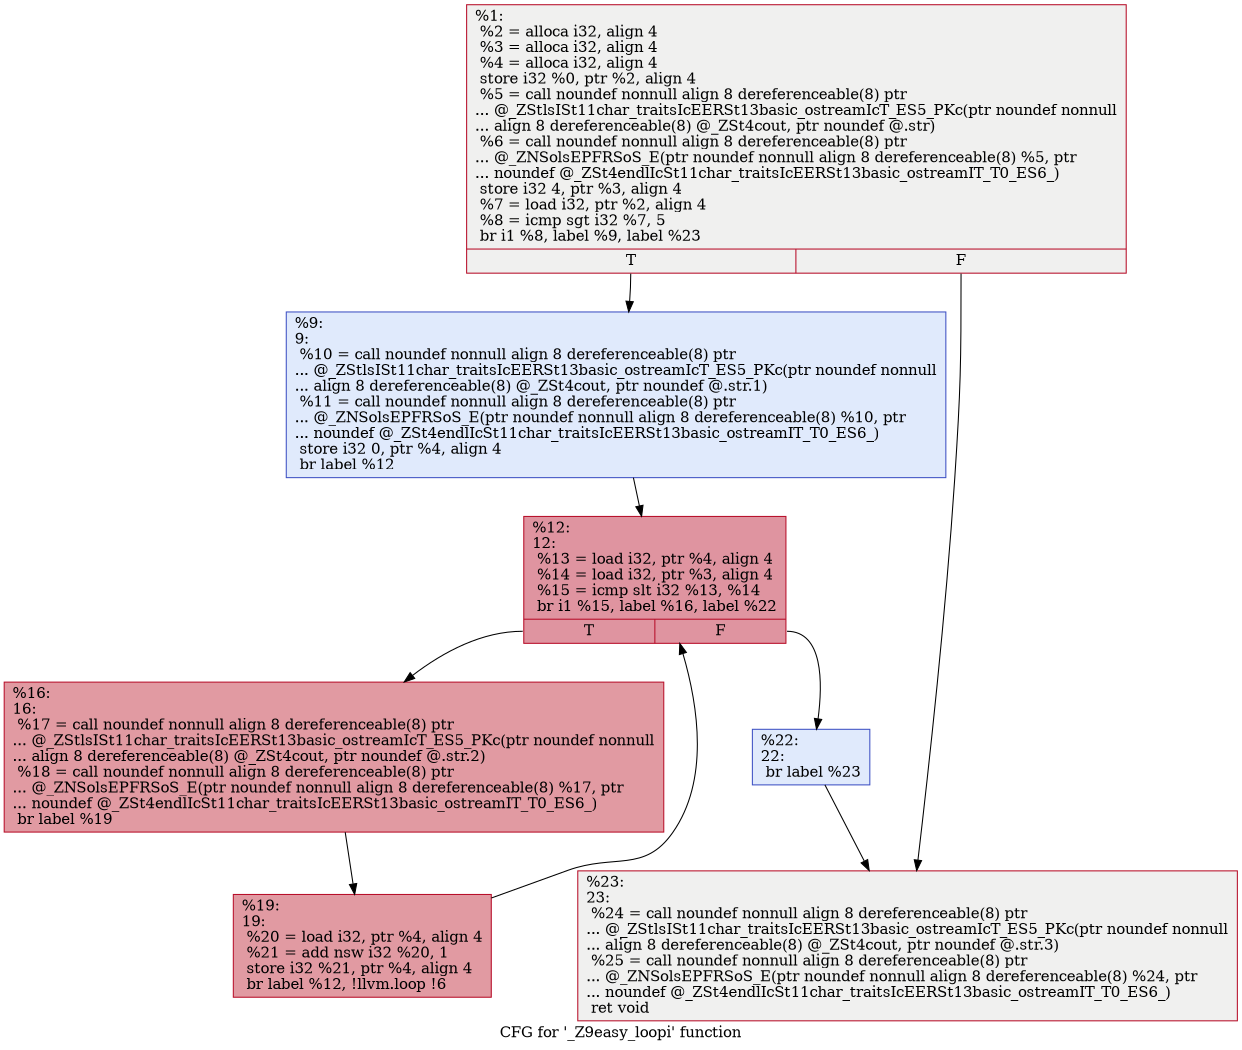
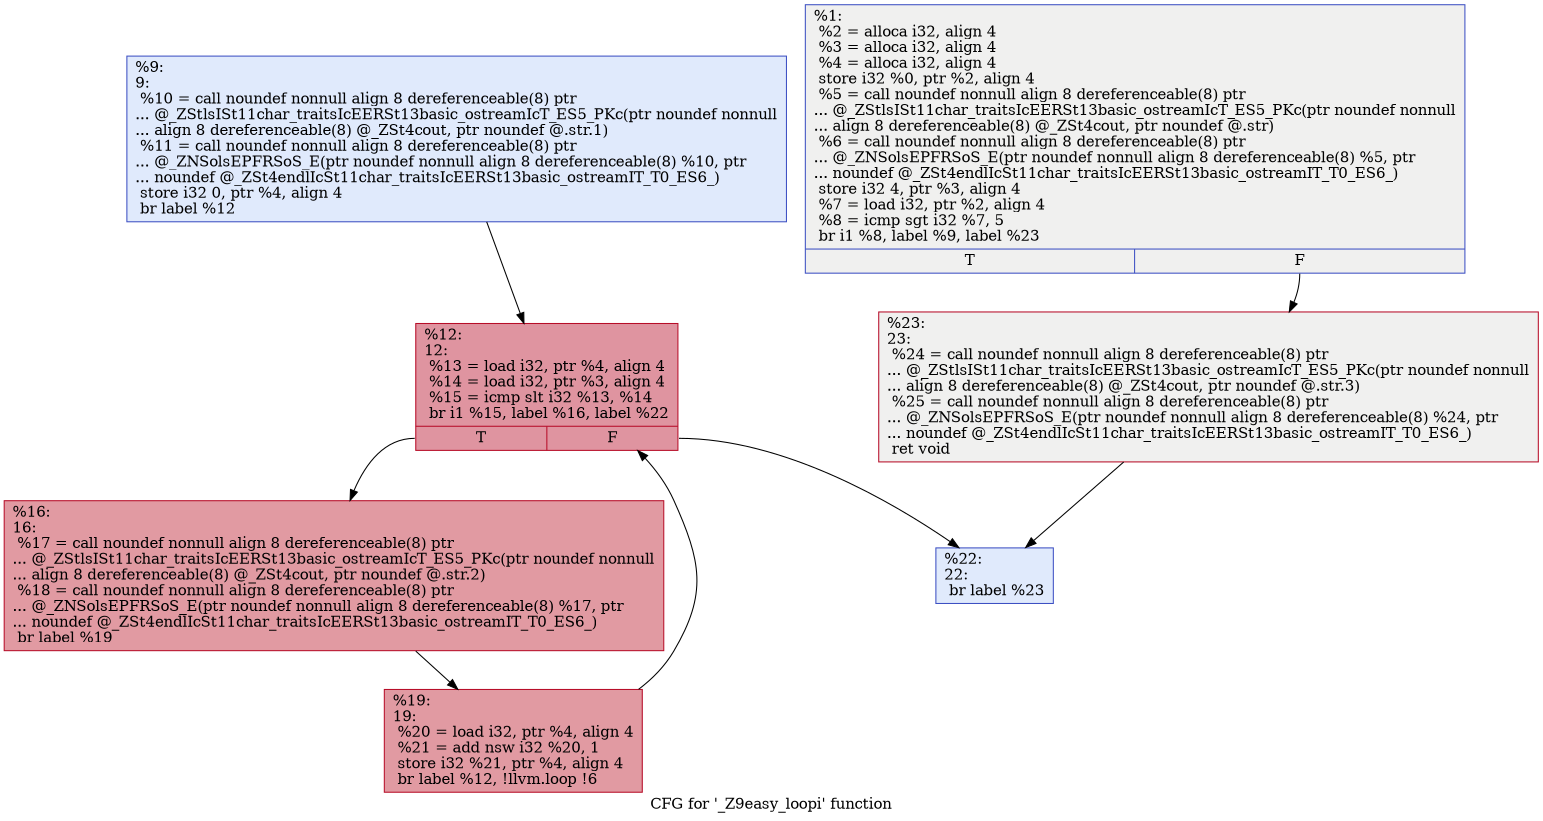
  digraph {
    label="CFG for '_Z9easy_loopi' function"
    node [color="#b70d28ff" fillcolor="#dedcdb70" shape=record style=filled]
-   n1 [label="{%1:\l  %2 = alloca i32, align 4\l  %3 = alloca i32, align 4\l  %4 = alloca i32, align 4\l  store i32 %0, ptr %2, align 4\l  %5 = call noundef nonnull align 8 dereferenceable(8) ptr\l... @_ZStlsISt11char_traitsIcEERSt13basic_ostreamIcT_ES5_PKc(ptr noundef nonnull\l... align 8 dereferenceable(8) @_ZSt4cout, ptr noundef @.str)\l  %6 = call noundef nonnull align 8 dereferenceable(8) ptr\l... @_ZNSolsEPFRSoS_E(ptr noundef nonnull align 8 dereferenceable(8) %5, ptr\l... noundef @_ZSt4endlIcSt11char_traitsIcEERSt13basic_ostreamIT_T0_ES6_)\l  store i32 4, ptr %3, align 4\l  %7 = load i32, ptr %2, align 4\l  %8 = icmp sgt i32 %7, 5\l  br i1 %8, label %9, label %23\l|{<s0>T|<s1>F}}"]
+   n1 [color="#3d50c3ff" label="{%1:\l  %2 = alloca i32, align 4\l  %3 = alloca i32, align 4\l  %4 = alloca i32, align 4\l  store i32 %0, ptr %2, align 4\l  %5 = call noundef nonnull align 8 dereferenceable(8) ptr\l... @_ZStlsISt11char_traitsIcEERSt13basic_ostreamIcT_ES5_PKc(ptr noundef nonnull\l... align 8 dereferenceable(8) @_ZSt4cout, ptr noundef @.str)\l  %6 = call noundef nonnull align 8 dereferenceable(8) ptr\l... @_ZNSolsEPFRSoS_E(ptr noundef nonnull align 8 dereferenceable(8) %5, ptr\l... noundef @_ZSt4endlIcSt11char_traitsIcEERSt13basic_ostreamIT_T0_ES6_)\l  store i32 4, ptr %3, align 4\l  %7 = load i32, ptr %2, align 4\l  %8 = icmp sgt i32 %7, 5\l  br i1 %8, label %9, label %23\l|{<s0>T|<s1>F}}"]
    n2 [color="#3d50c3ff" fillcolor="#b9d0f970" label="{%9:\l9:                                                \l  %10 = call noundef nonnull align 8 dereferenceable(8) ptr\l... @_ZStlsISt11char_traitsIcEERSt13basic_ostreamIcT_ES5_PKc(ptr noundef nonnull\l... align 8 dereferenceable(8) @_ZSt4cout, ptr noundef @.str.1)\l  %11 = call noundef nonnull align 8 dereferenceable(8) ptr\l... @_ZNSolsEPFRSoS_E(ptr noundef nonnull align 8 dereferenceable(8) %10, ptr\l... noundef @_ZSt4endlIcSt11char_traitsIcEERSt13basic_ostreamIT_T0_ES6_)\l  store i32 0, ptr %4, align 4\l  br label %12\l}"]
    n3 [label="{%23:\l23:                                               \l  %24 = call noundef nonnull align 8 dereferenceable(8) ptr\l... @_ZStlsISt11char_traitsIcEERSt13basic_ostreamIcT_ES5_PKc(ptr noundef nonnull\l... align 8 dereferenceable(8) @_ZSt4cout, ptr noundef @.str.3)\l  %25 = call noundef nonnull align 8 dereferenceable(8) ptr\l... @_ZNSolsEPFRSoS_E(ptr noundef nonnull align 8 dereferenceable(8) %24, ptr\l... noundef @_ZSt4endlIcSt11char_traitsIcEERSt13basic_ostreamIT_T0_ES6_)\l  ret void\l}"]
    n4 [fillcolor="#b70d2870" label="{%12:\l12:                                               \l  %13 = load i32, ptr %4, align 4\l  %14 = load i32, ptr %3, align 4\l  %15 = icmp slt i32 %13, %14\l  br i1 %15, label %16, label %22\l|{<s0>T|<s1>F}}"]
    n5 [fillcolor="#bb1b2c70" label="{%16:\l16:                                               \l  %17 = call noundef nonnull align 8 dereferenceable(8) ptr\l... @_ZStlsISt11char_traitsIcEERSt13basic_ostreamIcT_ES5_PKc(ptr noundef nonnull\l... align 8 dereferenceable(8) @_ZSt4cout, ptr noundef @.str.2)\l  %18 = call noundef nonnull align 8 dereferenceable(8) ptr\l... @_ZNSolsEPFRSoS_E(ptr noundef nonnull align 8 dereferenceable(8) %17, ptr\l... noundef @_ZSt4endlIcSt11char_traitsIcEERSt13basic_ostreamIT_T0_ES6_)\l  br label %19\l}"]
    n6 [color="#3d50c3ff" fillcolor="#b9d0f970" label="{%22:\l22:                                               \l  br label %23\l}"]
    n7 [fillcolor="#bb1b2c70" label="{%19:\l19:                                               \l  %20 = load i32, ptr %4, align 4\l  %21 = add nsw i32 %20, 1\l  store i32 %21, ptr %4, align 4\l  br label %12, !llvm.loop !6\l}"]
-   n1 -> n2 [tailport=s0]
    n1 -> n3 [tailport=s1]
    n2 -> n4
    n4 -> n5 [tailport=s0]
    n4 -> n6 [tailport=s1]
    n5 -> n7
-   n6 -> n3
+   n3 -> n6
    n7 -> n4
  }
